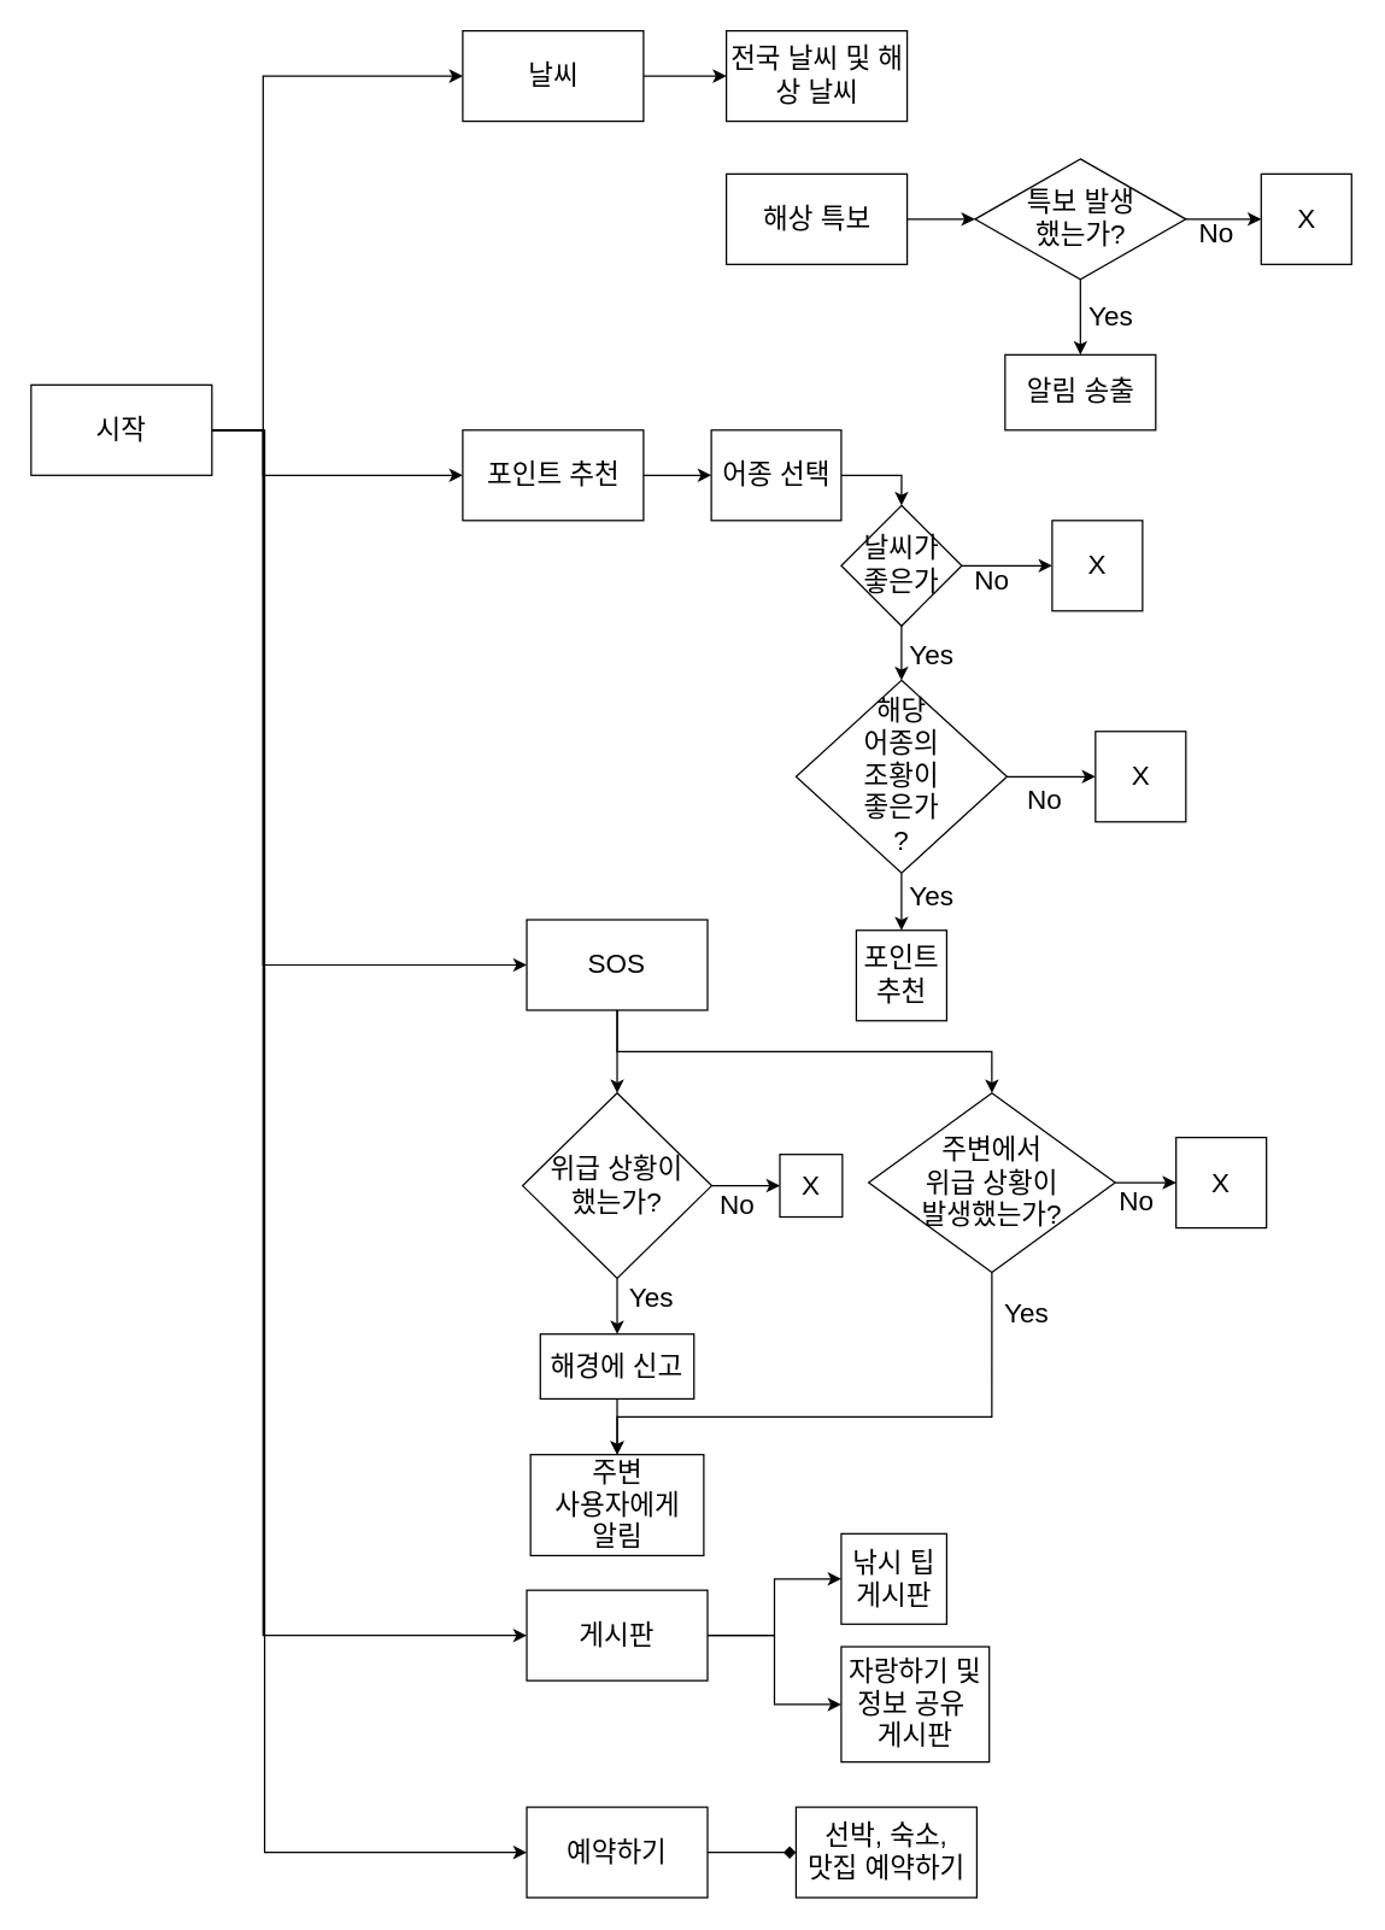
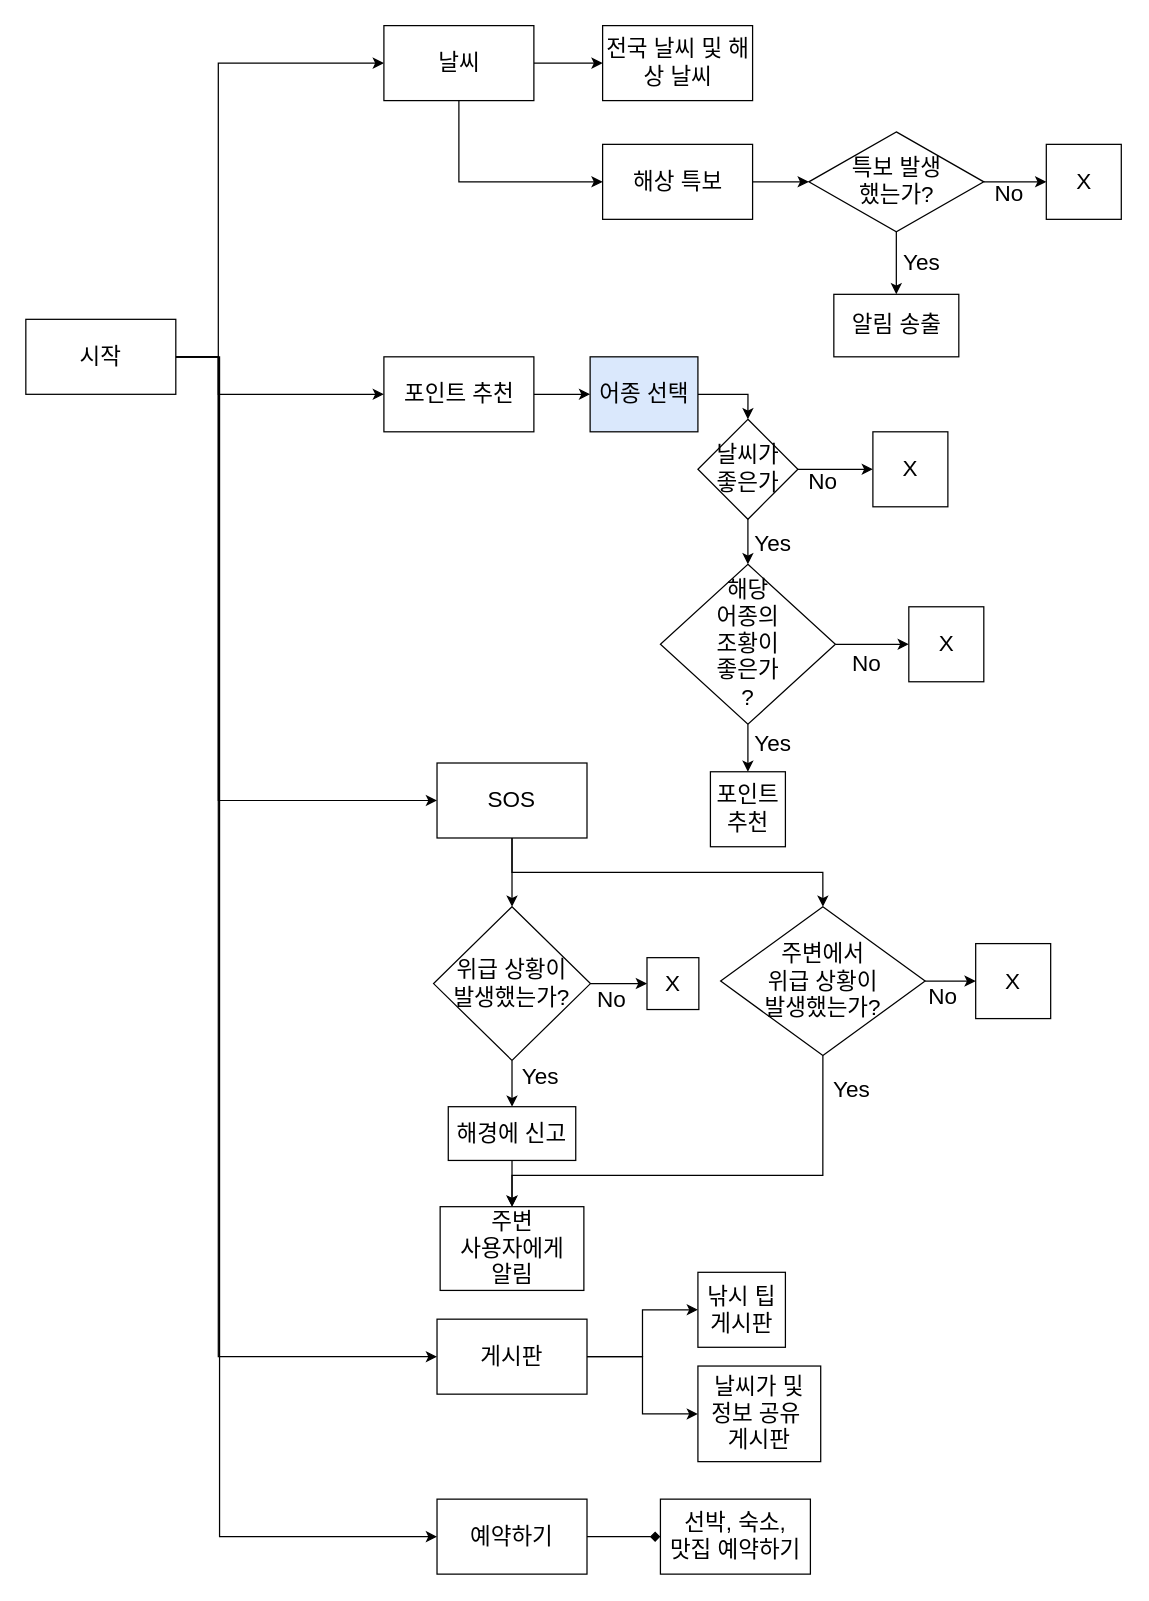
  <mxCell id="0" />
  <mxCell id="1" parent="0" />
  <mxCell id="2" style="edgeStyle=orthogonalEdgeStyle;rounded=0;orthogonalLoop=1;jettySize=auto;html=1;exitX=1;exitY=0.5;exitDx=0;exitDy=0;entryX=0;entryY=0.5;entryDx=0;entryDy=0;" parent="1" source="7" target="10" edge="1"><mxGeometry relative="1" as="geometry"><Array as="points"><mxPoint x="174" y="285" /><mxPoint x="174" y="50" /></Array></mxGeometry></mxCell>
  <mxCell id="3" style="edgeStyle=orthogonalEdgeStyle;rounded=0;orthogonalLoop=1;jettySize=auto;html=1;exitX=1;exitY=0.5;exitDx=0;exitDy=0;entryX=0;entryY=0.5;entryDx=0;entryDy=0;" parent="1" source="7" target="15" edge="1"><mxGeometry relative="1" as="geometry"><Array as="points"><mxPoint x="174" y="285" /><mxPoint x="174" y="315" /></Array></mxGeometry></mxCell>
  <mxCell id="4" style="edgeStyle=orthogonalEdgeStyle;rounded=0;orthogonalLoop=1;jettySize=auto;html=1;exitX=1;exitY=0.5;exitDx=0;exitDy=0;entryX=0;entryY=0.5;entryDx=0;entryDy=0;" parent="1" source="7" target="18" edge="1"><mxGeometry relative="1" as="geometry"><mxPoint x="307" y="616" as="targetPoint" /><Array as="points"><mxPoint x="174" y="285" /><mxPoint x="174" y="640" /></Array></mxGeometry></mxCell>
  <mxCell id="5" style="edgeStyle=orthogonalEdgeStyle;rounded=0;orthogonalLoop=1;jettySize=auto;html=1;exitX=1;exitY=0.5;exitDx=0;exitDy=0;entryX=0;entryY=0.5;entryDx=0;entryDy=0;" parent="1" source="7" target="13" edge="1"><mxGeometry relative="1" as="geometry"><Array as="points"><mxPoint x="174" y="285" /><mxPoint x="174" y="1085" /></Array></mxGeometry></mxCell>
  <mxCell id="6" style="edgeStyle=orthogonalEdgeStyle;rounded=0;orthogonalLoop=1;jettySize=auto;html=1;exitX=1;exitY=0.5;exitDx=0;exitDy=0;entryX=0;entryY=0.5;entryDx=0;entryDy=0;" edge="1" parent="1" source="7" target="63"><mxGeometry relative="1" as="geometry"><Array as="points"><mxPoint x="175" y="285" /><mxPoint x="175" y="1229" /></Array></mxGeometry></mxCell>
  <mxCell id="7" value="&lt;font style=&quot;font-size: 18px&quot;&gt;시작&lt;/font&gt;" style="rounded=0;whiteSpace=wrap;html=1;direction=east;" parent="1" vertex="1"><mxGeometry x="20" y="255" width="120" height="60" as="geometry" /></mxCell>
+ <mxCell id="8" style="edgeStyle=orthogonalEdgeStyle;rounded=0;orthogonalLoop=1;jettySize=auto;html=1;exitX=0.5;exitY=1;exitDx=0;exitDy=0;entryX=0;entryY=0.5;entryDx=0;entryDy=0;" parent="1" source="10" target="21" edge="1"><mxGeometry relative="1" as="geometry" /></mxCell>
  <mxCell id="9" style="edgeStyle=orthogonalEdgeStyle;rounded=0;orthogonalLoop=1;jettySize=auto;html=1;exitX=1;exitY=0.5;exitDx=0;exitDy=0;entryX=0;entryY=0.5;entryDx=0;entryDy=0;" edge="1" parent="1" source="10" target="19"><mxGeometry relative="1" as="geometry" /></mxCell>
  <mxCell id="10" value="&lt;font style=&quot;font-size: 18px&quot;&gt;날씨&lt;/font&gt;" style="rounded=0;whiteSpace=wrap;html=1;direction=east;" parent="1" vertex="1"><mxGeometry x="306.5" y="20" width="120" height="60" as="geometry" /></mxCell>
  <mxCell id="11" style="edgeStyle=orthogonalEdgeStyle;rounded=0;orthogonalLoop=1;jettySize=auto;html=1;exitX=1;exitY=0.5;exitDx=0;exitDy=0;entryX=0;entryY=0.5;entryDx=0;entryDy=0;" parent="1" source="13" target="42" edge="1"><mxGeometry relative="1" as="geometry" /></mxCell>
  <mxCell id="12" style="edgeStyle=orthogonalEdgeStyle;rounded=0;orthogonalLoop=1;jettySize=auto;html=1;exitX=1;exitY=0.5;exitDx=0;exitDy=0;" parent="1" source="13" target="43" edge="1"><mxGeometry relative="1" as="geometry" /></mxCell>
  <mxCell id="13" value="&lt;font style=&quot;font-size: 18px&quot;&gt;게시판&lt;/font&gt;" style="rounded=0;whiteSpace=wrap;html=1;direction=east;" parent="1" vertex="1"><mxGeometry x="349" y="1055" width="120" height="60" as="geometry" /></mxCell>
  <mxCell id="14" style="edgeStyle=orthogonalEdgeStyle;rounded=0;orthogonalLoop=1;jettySize=auto;html=1;exitX=1;exitY=0.5;exitDx=0;exitDy=0;entryX=0;entryY=0.5;entryDx=0;entryDy=0;" edge="1" parent="1" source="15" target="60"><mxGeometry relative="1" as="geometry" /></mxCell>
  <mxCell id="15" value="&lt;font style=&quot;font-size: 18px&quot;&gt;포인트 추천&lt;/font&gt;" style="rounded=0;whiteSpace=wrap;html=1;direction=east;" parent="1" vertex="1"><mxGeometry x="306.5" y="285" width="120" height="60" as="geometry" /></mxCell>
  <mxCell id="16" style="edgeStyle=orthogonalEdgeStyle;rounded=0;orthogonalLoop=1;jettySize=auto;html=1;exitX=0.5;exitY=1;exitDx=0;exitDy=0;entryX=0.5;entryY=0;entryDx=0;entryDy=0;" parent="1" source="18" target="35" edge="1"><mxGeometry relative="1" as="geometry" /></mxCell>
  <mxCell id="17" style="edgeStyle=orthogonalEdgeStyle;rounded=0;orthogonalLoop=1;jettySize=auto;html=1;exitX=0.5;exitY=1;exitDx=0;exitDy=0;entryX=0.5;entryY=0;entryDx=0;entryDy=0;" parent="1" source="18" target="56" edge="1"><mxGeometry relative="1" as="geometry" /></mxCell>
  <mxCell id="18" value="&lt;font style=&quot;font-size: 18px&quot;&gt;SOS&lt;/font&gt;" style="rounded=0;whiteSpace=wrap;html=1;direction=east;" parent="1" vertex="1"><mxGeometry x="349" y="610" width="120" height="60" as="geometry" /></mxCell>
  <mxCell id="19" value="&lt;font style=&quot;font-size: 18px&quot;&gt;전국 날씨 및 해상 날씨&lt;/font&gt;" style="rounded=0;whiteSpace=wrap;html=1;direction=east;" parent="1" vertex="1"><mxGeometry x="481.5" y="20" width="120" height="60" as="geometry" /></mxCell>
  <mxCell id="20" style="edgeStyle=orthogonalEdgeStyle;rounded=0;orthogonalLoop=1;jettySize=auto;html=1;exitX=1;exitY=0.5;exitDx=0;exitDy=0;entryX=0;entryY=0.5;entryDx=0;entryDy=0;" parent="1" source="21" target="30" edge="1"><mxGeometry relative="1" as="geometry" /></mxCell>
  <mxCell id="21" value="&lt;font style=&quot;font-size: 18px&quot;&gt;해상 특보&lt;/font&gt;" style="rounded=0;whiteSpace=wrap;html=1;direction=east;" parent="1" vertex="1"><mxGeometry x="481.5" y="115" width="120" height="60" as="geometry" /></mxCell>
  <mxCell id="22" style="edgeStyle=orthogonalEdgeStyle;rounded=0;orthogonalLoop=1;jettySize=auto;html=1;exitX=0.5;exitY=1;exitDx=0;exitDy=0;entryX=0.5;entryY=0;entryDx=0;entryDy=0;" parent="1" source="24" target="27" edge="1"><mxGeometry relative="1" as="geometry" /></mxCell>
  <mxCell id="23" style="edgeStyle=orthogonalEdgeStyle;rounded=0;orthogonalLoop=1;jettySize=auto;html=1;exitX=1;exitY=0.5;exitDx=0;exitDy=0;entryX=0;entryY=0.5;entryDx=0;entryDy=0;" parent="1" source="24" target="50" edge="1"><mxGeometry relative="1" as="geometry" /></mxCell>
  <mxCell id="24" value="&lt;font style=&quot;font-size: 18px&quot;&gt;날씨가&lt;br&gt;좋은가&lt;/font&gt;" style="rhombus;whiteSpace=wrap;html=1;direction=east;" parent="1" vertex="1"><mxGeometry x="557.75" y="335" width="80" height="80" as="geometry" /></mxCell>
  <mxCell id="25" style="edgeStyle=orthogonalEdgeStyle;rounded=0;orthogonalLoop=1;jettySize=auto;html=1;exitX=0.5;exitY=1;exitDx=0;exitDy=0;entryX=0.5;entryY=0;entryDx=0;entryDy=0;" parent="1" source="27" target="39" edge="1"><mxGeometry relative="1" as="geometry" /></mxCell>
  <mxCell id="26" style="edgeStyle=orthogonalEdgeStyle;rounded=0;orthogonalLoop=1;jettySize=auto;html=1;exitX=1;exitY=0.5;exitDx=0;exitDy=0;entryX=0;entryY=0.5;entryDx=0;entryDy=0;" parent="1" source="27" target="41" edge="1"><mxGeometry relative="1" as="geometry" /></mxCell>
  <mxCell id="27" value="&lt;font style=&quot;font-size: 18px&quot;&gt;해당 &lt;br&gt;어종의&lt;br&gt;조황이 &lt;br&gt;좋은가&lt;br&gt;?&lt;/font&gt;" style="rhombus;whiteSpace=wrap;html=1;direction=east;" parent="1" vertex="1"><mxGeometry x="527.75" y="451" width="140" height="128" as="geometry" /></mxCell>
  <mxCell id="28" style="edgeStyle=orthogonalEdgeStyle;rounded=0;orthogonalLoop=1;jettySize=auto;html=1;exitX=0.5;exitY=1;exitDx=0;exitDy=0;entryX=0.5;entryY=0;entryDx=0;entryDy=0;" parent="1" source="30" target="31" edge="1"><mxGeometry relative="1" as="geometry" /></mxCell>
  <mxCell id="29" style="edgeStyle=orthogonalEdgeStyle;rounded=0;orthogonalLoop=1;jettySize=auto;html=1;exitX=1;exitY=0.5;exitDx=0;exitDy=0;" parent="1" source="30" target="32" edge="1"><mxGeometry relative="1" as="geometry" /></mxCell>
  <mxCell id="30" value="&lt;font style=&quot;font-size: 18px&quot;&gt;특보 발생&lt;br&gt;했는가?&lt;/font&gt;" style="rhombus;whiteSpace=wrap;html=1;direction=east;" parent="1" vertex="1"><mxGeometry x="646.5" y="105" width="140" height="80" as="geometry" /></mxCell>
  <mxCell id="31" value="&lt;font style=&quot;font-size: 18px&quot;&gt;알림 송출&lt;/font&gt;" style="rounded=0;whiteSpace=wrap;html=1;direction=east;" parent="1" vertex="1"><mxGeometry x="666.5" y="235" width="100" height="50" as="geometry" /></mxCell>
  <mxCell id="32" value="&lt;font style=&quot;font-size: 18px&quot;&gt;X&lt;/font&gt;" style="rounded=0;whiteSpace=wrap;html=1;direction=east;" parent="1" vertex="1"><mxGeometry x="836.5" y="115" width="60" height="60" as="geometry" /></mxCell>
  <mxCell id="33" style="edgeStyle=orthogonalEdgeStyle;rounded=0;orthogonalLoop=1;jettySize=auto;html=1;exitX=0.5;exitY=1;exitDx=0;exitDy=0;entryX=0.5;entryY=0;entryDx=0;entryDy=0;" parent="1" source="35" target="37" edge="1"><mxGeometry relative="1" as="geometry" /></mxCell>
  <mxCell id="34" style="edgeStyle=orthogonalEdgeStyle;rounded=0;orthogonalLoop=1;jettySize=auto;html=1;exitX=1;exitY=0.5;exitDx=0;exitDy=0;entryX=0;entryY=0.5;entryDx=0;entryDy=0;" edge="1" parent="1" source="35" target="58"><mxGeometry relative="1" as="geometry" /></mxCell>
- <mxCell id="35" value="&lt;font style=&quot;font-size: 18px&quot;&gt;위급 상황이&lt;br&gt;했는가?&lt;/font&gt;" style="rhombus;whiteSpace=wrap;html=1;direction=east;" parent="1" vertex="1"><mxGeometry x="346.25" y="725" width="125.5" height="123" as="geometry" /></mxCell>
+ <mxCell id="35" value="&lt;font style=&quot;font-size: 18px&quot;&gt;위급 상황이&lt;br&gt;발생했는가?&lt;/font&gt;" style="rhombus;whiteSpace=wrap;html=1;direction=east;" parent="1" vertex="1"><mxGeometry x="346.25" y="725" width="125.5" height="123" as="geometry" /></mxCell>
  <mxCell id="36" style="edgeStyle=orthogonalEdgeStyle;rounded=0;orthogonalLoop=1;jettySize=auto;html=1;exitX=0.5;exitY=1;exitDx=0;exitDy=0;entryX=0.5;entryY=0;entryDx=0;entryDy=0;" parent="1" source="37" target="38" edge="1"><mxGeometry relative="1" as="geometry" /></mxCell>
  <mxCell id="37" value="&lt;font style=&quot;font-size: 18px&quot;&gt;해경에 신고&lt;/font&gt;" style="rounded=0;whiteSpace=wrap;html=1;direction=east;" parent="1" vertex="1"><mxGeometry x="358" y="885" width="102" height="43" as="geometry" /></mxCell>
  <mxCell id="38" value="&lt;font style=&quot;font-size: 18px&quot;&gt;주변 &lt;br&gt;사용자에게&lt;br&gt;알림&lt;/font&gt;" style="rounded=0;whiteSpace=wrap;html=1;direction=east;" parent="1" vertex="1"><mxGeometry x="351.5" y="965" width="115" height="67" as="geometry" /></mxCell>
  <mxCell id="39" value="&lt;font style=&quot;font-size: 18px&quot;&gt;포인트&lt;br&gt;추천&lt;/font&gt;" style="rounded=0;whiteSpace=wrap;html=1;direction=east;" parent="1" vertex="1"><mxGeometry x="567.75" y="617" width="60" height="60" as="geometry" /></mxCell>
  <mxCell id="40" value="&lt;font style=&quot;font-size: 18px&quot;&gt;X&lt;/font&gt;" style="rounded=0;whiteSpace=wrap;html=1;direction=east;" parent="1" vertex="1"><mxGeometry x="780" y="754.5" width="60" height="60" as="geometry" /></mxCell>
  <mxCell id="41" value="&lt;font style=&quot;font-size: 18px&quot;&gt;X&lt;/font&gt;" style="rounded=0;whiteSpace=wrap;html=1;direction=east;" parent="1" vertex="1"><mxGeometry x="726.5" y="485" width="60" height="60" as="geometry" /></mxCell>
  <mxCell id="42" value="&lt;font style=&quot;font-size: 18px&quot;&gt;낚시 팁&lt;br&gt;게시판&lt;/font&gt;" style="rounded=0;whiteSpace=wrap;html=1;direction=east;" parent="1" vertex="1"><mxGeometry x="557.75" y="1017.5" width="70" height="60" as="geometry" /></mxCell>
- <mxCell id="43" value="&lt;font style=&quot;font-size: 18px&quot;&gt;자랑하기 및&lt;br&gt;정보 공유&amp;nbsp;&lt;br&gt;게시판&lt;/font&gt;" style="rounded=0;whiteSpace=wrap;html=1;direction=east;" parent="1" vertex="1"><mxGeometry x="557.75" y="1092.5" width="98.25" height="76.5" as="geometry" /></mxCell>
+ <mxCell id="43" value="&lt;font style=&quot;font-size: 18px&quot;&gt;날씨가 및&lt;br&gt;정보 공유&amp;nbsp;&lt;br&gt;게시판&lt;/font&gt;" style="rounded=0;whiteSpace=wrap;html=1;direction=east;" parent="1" vertex="1"><mxGeometry x="557.75" y="1092.5" width="98.25" height="76.5" as="geometry" /></mxCell>
  <mxCell id="44" value="&lt;font style=&quot;font-size: 18px&quot;&gt;Yes&lt;/font&gt;" style="text;html=1;strokeColor=none;fillColor=none;align=center;verticalAlign=middle;whiteSpace=wrap;rounded=0;direction=east;" parent="1" vertex="1"><mxGeometry x="597.75" y="425" width="40" height="20" as="geometry" /></mxCell>
  <mxCell id="45" value="&lt;font style=&quot;font-size: 18px&quot;&gt;Yes&lt;/font&gt;" style="text;html=1;strokeColor=none;fillColor=none;align=center;verticalAlign=middle;whiteSpace=wrap;rounded=0;direction=east;" parent="1" vertex="1"><mxGeometry x="597.75" y="585" width="40" height="20" as="geometry" /></mxCell>
  <mxCell id="46" value="&lt;font style=&quot;font-size: 18px&quot;&gt;Yes&lt;/font&gt;" style="text;html=1;strokeColor=none;fillColor=none;align=center;verticalAlign=middle;whiteSpace=wrap;rounded=0;direction=east;" parent="1" vertex="1"><mxGeometry x="716.5" y="200" width="40" height="20" as="geometry" /></mxCell>
  <mxCell id="47" value="&lt;font style=&quot;font-size: 18px&quot;&gt;Yes&lt;/font&gt;" style="text;html=1;strokeColor=none;fillColor=none;align=center;verticalAlign=middle;whiteSpace=wrap;rounded=0;direction=east;" parent="1" vertex="1"><mxGeometry x="412" y="851" width="40" height="20" as="geometry" /></mxCell>
  <mxCell id="48" value="Yes" style="text;html=1;strokeColor=none;fillColor=none;align=center;verticalAlign=middle;whiteSpace=wrap;rounded=0;direction=east;" parent="1" vertex="1"><mxGeometry x="629" y="820" width="40" height="20" as="geometry" /></mxCell>
  <mxCell id="49" value="&lt;font style=&quot;font-size: 18px&quot;&gt;No&lt;/font&gt;" style="text;html=1;strokeColor=none;fillColor=none;align=center;verticalAlign=middle;whiteSpace=wrap;rounded=0;direction=east;" parent="1" vertex="1"><mxGeometry x="786.5" y="145" width="40" height="20" as="geometry" /></mxCell>
  <mxCell id="50" value="&lt;font style=&quot;font-size: 18px&quot;&gt;X&lt;/font&gt;" style="rounded=0;whiteSpace=wrap;html=1;direction=east;" parent="1" vertex="1"><mxGeometry x="697.75" y="345" width="60" height="60" as="geometry" /></mxCell>
  <mxCell id="51" value="&lt;font style=&quot;font-size: 18px&quot;&gt;No&lt;/font&gt;" style="text;html=1;strokeColor=none;fillColor=none;align=center;verticalAlign=middle;whiteSpace=wrap;rounded=0;direction=east;" parent="1" vertex="1"><mxGeometry x="673" y="521" width="40" height="20" as="geometry" /></mxCell>
  <mxCell id="52" value="&lt;font style=&quot;font-size: 18px&quot;&gt;No&lt;/font&gt;" style="text;html=1;strokeColor=none;fillColor=none;align=center;verticalAlign=middle;whiteSpace=wrap;rounded=0;direction=east;" parent="1" vertex="1"><mxGeometry x="637.75" y="375" width="40" height="20" as="geometry" /></mxCell>
  <mxCell id="53" value="&lt;font style=&quot;font-size: 18px&quot;&gt;No&lt;/font&gt;" style="text;html=1;strokeColor=none;fillColor=none;align=center;verticalAlign=middle;whiteSpace=wrap;rounded=0;direction=east;" parent="1" vertex="1"><mxGeometry x="469" y="790" width="40" height="20" as="geometry" /></mxCell>
  <mxCell id="54" style="edgeStyle=orthogonalEdgeStyle;rounded=0;orthogonalLoop=1;jettySize=auto;html=1;exitX=0.5;exitY=1;exitDx=0;exitDy=0;entryX=0.5;entryY=0;entryDx=0;entryDy=0;" parent="1" source="56" target="38" edge="1"><mxGeometry relative="1" as="geometry"><mxPoint x="439" y="960" as="targetPoint" /><Array as="points"><mxPoint x="658" y="940" /><mxPoint x="409" y="940" /></Array></mxGeometry></mxCell>
  <mxCell id="55" style="edgeStyle=orthogonalEdgeStyle;rounded=0;orthogonalLoop=1;jettySize=auto;html=1;exitX=1;exitY=0.5;exitDx=0;exitDy=0;entryX=0;entryY=0.5;entryDx=0;entryDy=0;" parent="1" source="56" target="40" edge="1"><mxGeometry relative="1" as="geometry" /></mxCell>
  <mxCell id="56" value="&lt;font style=&quot;font-size: 18px&quot;&gt;주변에서&lt;br&gt;위급 상황이 &lt;br&gt;발생했는가?&lt;/font&gt;" style="rhombus;whiteSpace=wrap;html=1;direction=east;" parent="1" vertex="1"><mxGeometry x="575.93" y="725" width="163.63" height="119" as="geometry" /></mxCell>
  <mxCell id="57" value="&lt;font style=&quot;font-size: 18px&quot;&gt;No&lt;/font&gt;" style="text;html=1;strokeColor=none;fillColor=none;align=center;verticalAlign=middle;whiteSpace=wrap;rounded=0;direction=east;" parent="1" vertex="1"><mxGeometry x="734" y="787.25" width="40" height="20" as="geometry" /></mxCell>
  <mxCell id="58" value="&lt;font style=&quot;font-size: 18px&quot;&gt;X&lt;/font&gt;" style="rounded=0;whiteSpace=wrap;html=1;direction=east;" parent="1" vertex="1"><mxGeometry x="517" y="765.75" width="41.5" height="41.5" as="geometry" /></mxCell>
  <mxCell id="59" style="edgeStyle=orthogonalEdgeStyle;rounded=0;orthogonalLoop=1;jettySize=auto;html=1;exitX=1;exitY=0.5;exitDx=0;exitDy=0;entryX=0.5;entryY=0;entryDx=0;entryDy=0;" edge="1" parent="1" source="60" target="24"><mxGeometry relative="1" as="geometry" /></mxCell>
- <mxCell id="60" value="&lt;font style=&quot;font-size: 18px&quot;&gt;어종 선택&lt;/font&gt;" style="rounded=0;whiteSpace=wrap;html=1;direction=east;" vertex="1" parent="1"><mxGeometry x="471.5" y="285" width="86.25" height="60" as="geometry" /></mxCell>
+ <mxCell id="60" value="&lt;font style=&quot;font-size: 18px&quot;&gt;어종 선택&lt;/font&gt;" style="rounded=0;whiteSpace=wrap;html=1;direction=east;fillColor=#dae8fc;" vertex="1" parent="1"><mxGeometry x="471.5" y="285" width="86.25" height="60" as="geometry" /></mxCell>
  <mxCell id="61" value="&lt;font style=&quot;font-size: 18px&quot;&gt;Yes&lt;/font&gt;" style="text;html=1;strokeColor=none;fillColor=none;align=center;verticalAlign=middle;whiteSpace=wrap;rounded=0;direction=east;" vertex="1" parent="1"><mxGeometry x="661" y="862" width="40" height="20" as="geometry" /></mxCell>
  <mxCell id="62" style="edgeStyle=orthogonalEdgeStyle;rounded=0;orthogonalLoop=1;jettySize=auto;html=1;exitX=1;exitY=0.5;exitDx=0;exitDy=0;entryX=0;entryY=0.5;entryDx=0;entryDy=0;endArrow=diamond;" edge="1" parent="1" source="63" target="64"><mxGeometry relative="1" as="geometry" /></mxCell>
  <mxCell id="63" value="&lt;font style=&quot;font-size: 18px&quot;&gt;예약하기&lt;/font&gt;" style="rounded=0;whiteSpace=wrap;html=1;direction=east;" vertex="1" parent="1"><mxGeometry x="349" y="1199" width="120" height="60" as="geometry" /></mxCell>
  <mxCell id="64" value="&lt;span style=&quot;font-size: 18px&quot;&gt;선박, 숙소,&lt;br&gt;맛집 예약하기&lt;br&gt;&lt;/span&gt;" style="rounded=0;whiteSpace=wrap;html=1;direction=east;" vertex="1" parent="1"><mxGeometry x="527.75" y="1199" width="120" height="60" as="geometry" /></mxCell>
